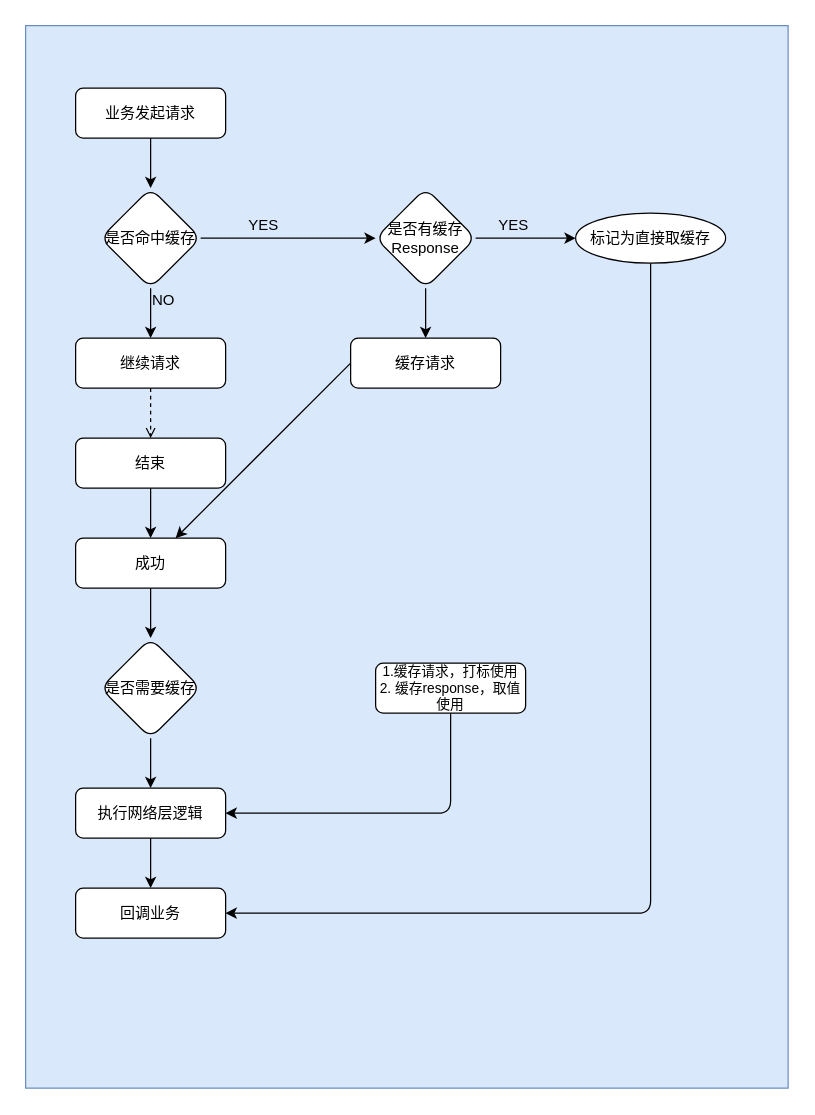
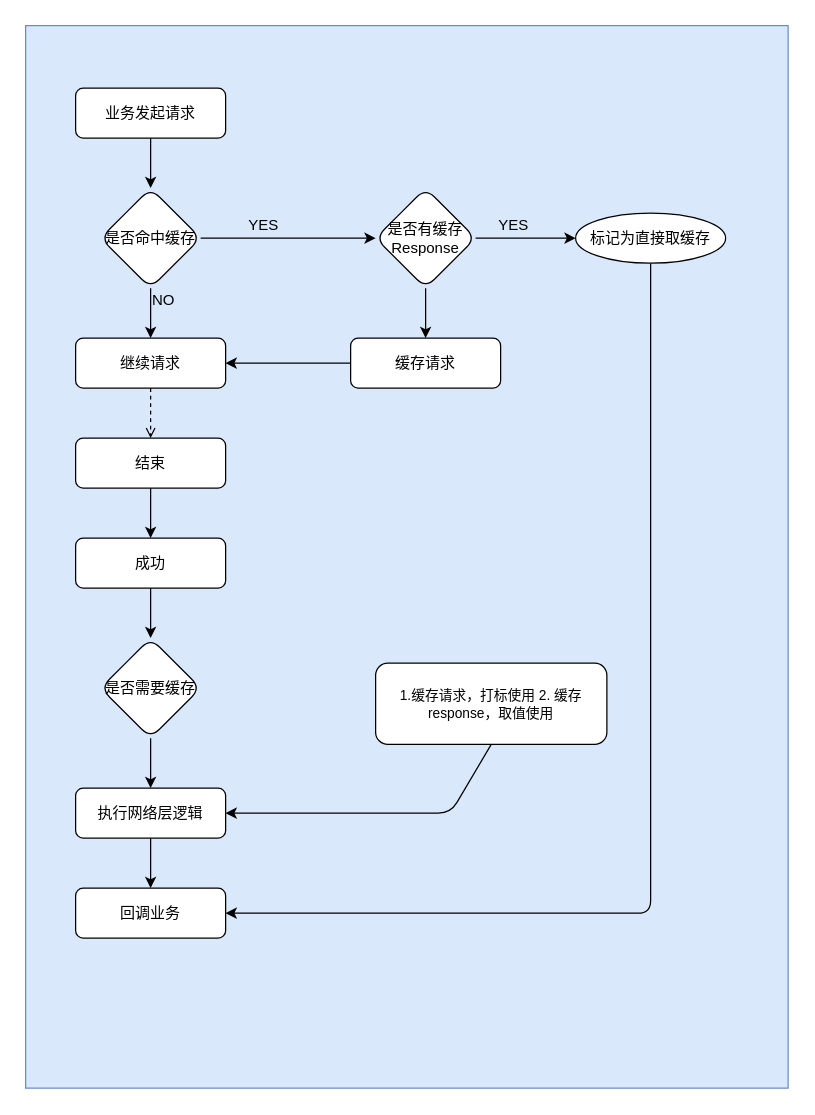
  <mxCell id="0" />
  <mxCell id="1" parent="0" />
  <mxCell id="2" value="" style="rounded=0;whiteSpace=wrap;html=1;fillColor=#dae8fc;strokeColor=#6c8ebf;" vertex="1" parent="1"><mxGeometry x="20" y="20" width="610" height="850" as="geometry" /></mxCell>
  <mxCell id="3" value="业务发起请求" style="rounded=1;whiteSpace=wrap;html=1;" vertex="1" parent="1"><mxGeometry x="60" y="70" width="120" height="40" as="geometry" /></mxCell>
- <mxCell id="4" value="&lt;font style=&quot;font-size: 11px;&quot;&gt;1.缓存请求，打标使用 2. 缓存response，取值使用&lt;/font&gt;" style="rounded=1;whiteSpace=wrap;html=1;fontSize=6;" vertex="1" parent="1"><mxGeometry x="300" y="530" width="120" height="40" as="geometry" /></mxCell>
+ <mxCell id="4" value="&lt;font style=&quot;font-size: 11px;&quot;&gt;1.缓存请求，打标使用 2. 缓存response，取值使用&lt;/font&gt;" style="rounded=1;whiteSpace=wrap;html=1;fontSize=6;" vertex="1" parent="1"><mxGeometry x="300" y="530" width="185" height="65" as="geometry" /></mxCell>
  <mxCell id="5" value="执行网络层逻辑" style="rounded=1;whiteSpace=wrap;html=1;" vertex="1" parent="1"><mxGeometry x="60" y="630" width="120" height="40" as="geometry" /></mxCell>
  <mxCell id="6" value="成功" style="rounded=1;whiteSpace=wrap;html=1;" vertex="1" parent="1"><mxGeometry x="60" y="430" width="120" height="40" as="geometry" /></mxCell>
  <mxCell id="7" value="结束" style="rounded=1;whiteSpace=wrap;html=1;" vertex="1" parent="1"><mxGeometry x="60" y="350" width="120" height="40" as="geometry" /></mxCell>
  <mxCell id="8" value="继续请求" style="rounded=1;whiteSpace=wrap;html=1;" vertex="1" parent="1"><mxGeometry x="60" y="270" width="120" height="40" as="geometry" /></mxCell>
  <mxCell id="9" value="是否命中缓存" style="rhombus;whiteSpace=wrap;html=1;rounded=1;" vertex="1" parent="1"><mxGeometry x="80" y="150" width="80" height="80" as="geometry" /></mxCell>
  <mxCell id="10" value="" style="endArrow=classic;html=1;rounded=0;exitX=0.5;exitY=1;exitDx=0;exitDy=0;entryX=0.5;entryY=0;entryDx=0;entryDy=0;" edge="1" parent="1" source="9" target="8"><mxGeometry width="50" height="50" relative="1" as="geometry"><mxPoint x="500" y="220" as="sourcePoint" /><mxPoint x="550" y="170" as="targetPoint" /></mxGeometry></mxCell>
  <mxCell id="11" value="" style="endArrow=classic;html=1;rounded=0;exitX=1;exitY=0.5;exitDx=0;exitDy=0;" edge="1" parent="1" source="9"><mxGeometry width="50" height="50" relative="1" as="geometry"><mxPoint x="510" y="230" as="sourcePoint" /><mxPoint x="300" y="190" as="targetPoint" /></mxGeometry></mxCell>
  <mxCell id="12" value="" style="endArrow=classic;html=1;rounded=0;exitX=0.5;exitY=1;exitDx=0;exitDy=0;entryX=0.5;entryY=0;entryDx=0;entryDy=0;" edge="1" parent="1" source="3" target="9"><mxGeometry width="50" height="50" relative="1" as="geometry"><mxPoint x="520" y="240" as="sourcePoint" /><mxPoint x="570" y="190" as="targetPoint" /></mxGeometry></mxCell>
  <mxCell id="13" value="" style="endArrow=classic;html=1;rounded=0;entryX=0;entryY=0.5;entryDx=0;entryDy=0;" edge="1" parent="1" source="20" target="19"><mxGeometry width="50" height="50" relative="1" as="geometry"><mxPoint x="550" y="270" as="sourcePoint" /><mxPoint x="600" y="220" as="targetPoint" /></mxGeometry></mxCell>
  <mxCell id="14" value="" style="endArrow=classic;html=1;rounded=0;exitX=0.5;exitY=1;exitDx=0;exitDy=0;entryX=0.5;entryY=0;entryDx=0;entryDy=0;" edge="1" parent="1" source="20" target="22"><mxGeometry width="50" height="50" relative="1" as="geometry"><mxPoint x="560" y="280" as="sourcePoint" /><mxPoint x="610" y="230" as="targetPoint" /></mxGeometry></mxCell>
- <mxCell id="15" value="" style="endArrow=classic;html=1;rounded=0;exitX=0;exitY=0.5;exitDx=0;exitDy=0;" edge="1" parent="1" source="22" target="6"><mxGeometry width="50" height="50" relative="1" as="geometry"><mxPoint x="570" y="290" as="sourcePoint" /><mxPoint x="620" y="240" as="targetPoint" /></mxGeometry></mxCell>
+ <mxCell id="15" value="" style="endArrow=classic;html=1;rounded=0;exitX=0;exitY=0.5;exitDx=0;exitDy=0;entryX=1;entryY=0.5;entryDx=0;entryDy=0;" edge="1" parent="1" source="22" target="8"><mxGeometry width="50" height="50" relative="1" as="geometry"><mxPoint x="570" y="290" as="sourcePoint" /><mxPoint x="620" y="240" as="targetPoint" /></mxGeometry></mxCell>
  <mxCell id="16" value="" style="endArrow=classic;html=1;exitX=0.5;exitY=1;exitDx=0;exitDy=0;entryX=1;entryY=0.5;entryDx=0;entryDy=0;rounded=1;" edge="1" parent="1" source="19" target="28"><mxGeometry width="50" height="50" relative="1" as="geometry"><mxPoint x="520" y="220" as="sourcePoint" /><mxPoint x="600" y="420" as="targetPoint" /><Array as="points"><mxPoint x="520" y="730" /></Array></mxGeometry></mxCell>
  <mxCell id="17" value="YES" style="text;html=1;align=center;verticalAlign=middle;resizable=0;points=[];autosize=1;strokeColor=none;fillColor=none;" vertex="1" parent="1"><mxGeometry x="185" y="165" width="50" height="30" as="geometry" /></mxCell>
  <mxCell id="18" value="NO" style="text;html=1;align=center;verticalAlign=middle;resizable=0;points=[];autosize=1;strokeColor=none;fillColor=none;" vertex="1" parent="1"><mxGeometry x="110" y="225" width="40" height="30" as="geometry" /></mxCell>
  <mxCell id="19" value="标记为直接取缓存" style="ellipse;whiteSpace=wrap;html=1;" vertex="1" parent="1"><mxGeometry x="460" y="170" width="120" height="40" as="geometry" /></mxCell>
  <mxCell id="20" value="是否有缓存 Response" style="rhombus;whiteSpace=wrap;html=1;rounded=1;" vertex="1" parent="1"><mxGeometry x="300" y="150" width="80" height="80" as="geometry" /></mxCell>
  <mxCell id="21" value="YES" style="text;html=1;align=center;verticalAlign=middle;resizable=0;points=[];autosize=1;strokeColor=none;fillColor=none;" vertex="1" parent="1"><mxGeometry x="385" y="165" width="50" height="30" as="geometry" /></mxCell>
  <mxCell id="22" value="缓存请求" style="rounded=1;whiteSpace=wrap;html=1;" vertex="1" parent="1"><mxGeometry x="280" y="270" width="120" height="40" as="geometry" /></mxCell>
  <mxCell id="23" value="是否需要缓存" style="rhombus;whiteSpace=wrap;html=1;rounded=1;" vertex="1" parent="1"><mxGeometry x="80" y="510" width="80" height="80" as="geometry" /></mxCell>
  <mxCell id="24" value="" style="endArrow=classic;html=1;rounded=0;exitX=0.5;exitY=1;exitDx=0;exitDy=0;entryX=0.5;entryY=0;entryDx=0;entryDy=0;" edge="1" parent="1" source="6" target="23"><mxGeometry width="50" height="50" relative="1" as="geometry"><mxPoint x="590" y="310" as="sourcePoint" /><mxPoint x="640" y="260" as="targetPoint" /></mxGeometry></mxCell>
  <mxCell id="25" value="" style="endArrow=classic;html=1;rounded=0;exitX=0.5;exitY=1;exitDx=0;exitDy=0;entryX=0.5;entryY=0;entryDx=0;entryDy=0;" edge="1" parent="1" source="7" target="6"><mxGeometry width="50" height="50" relative="1" as="geometry"><mxPoint x="600" y="320" as="sourcePoint" /><mxPoint x="650" y="270" as="targetPoint" /></mxGeometry></mxCell>
  <mxCell id="26" value="" style="endArrow=classic;html=1;rounded=0;exitX=0.5;exitY=1;exitDx=0;exitDy=0;" edge="1" parent="1" source="5" target="28"><mxGeometry width="50" height="50" relative="1" as="geometry"><mxPoint x="560" y="480" as="sourcePoint" /><mxPoint x="610" y="430" as="targetPoint" /></mxGeometry></mxCell>
  <mxCell id="27" value="" style="endArrow=classic;html=1;rounded=0;exitX=0.5;exitY=1;exitDx=0;exitDy=0;entryX=0.5;entryY=0;entryDx=0;entryDy=0;" edge="1" parent="1" source="23" target="5"><mxGeometry width="50" height="50" relative="1" as="geometry"><mxPoint x="600" y="570" as="sourcePoint" /><mxPoint x="620" y="440" as="targetPoint" /></mxGeometry></mxCell>
  <mxCell id="28" value="回调业务" style="rounded=1;whiteSpace=wrap;html=1;" vertex="1" parent="1"><mxGeometry x="60" y="710" width="120" height="40" as="geometry" /></mxCell>
  <mxCell id="29" value="" style="endArrow=classic;html=1;exitX=0.5;exitY=1;exitDx=0;exitDy=0;entryX=1;entryY=0.5;entryDx=0;entryDy=0;rounded=1;" edge="1" parent="1" source="4" target="5"><mxGeometry width="50" height="50" relative="1" as="geometry"><mxPoint x="380" y="570" as="sourcePoint" /><mxPoint x="430" y="520" as="targetPoint" /><Array as="points"><mxPoint x="360" y="650" /></Array></mxGeometry></mxCell>
  <mxCell id="30" value="" style="endArrow=open;html=1;rounded=0;exitX=0.5;exitY=1;exitDx=0;exitDy=0;entryX=0.5;entryY=0;entryDx=0;entryDy=0;dashed=1;" edge="1" parent="1" source="8" target="7"><mxGeometry width="50" height="50" relative="1" as="geometry"><mxPoint x="260" y="430" as="sourcePoint" /><mxPoint x="310" y="380" as="targetPoint" /></mxGeometry></mxCell>
